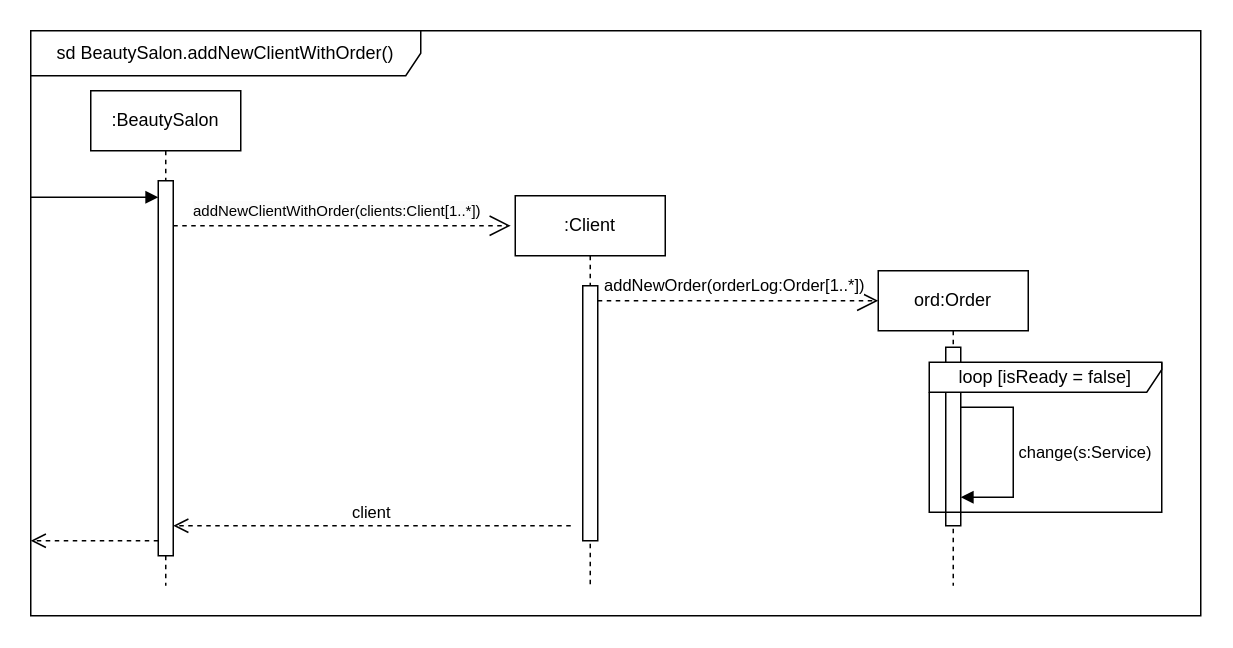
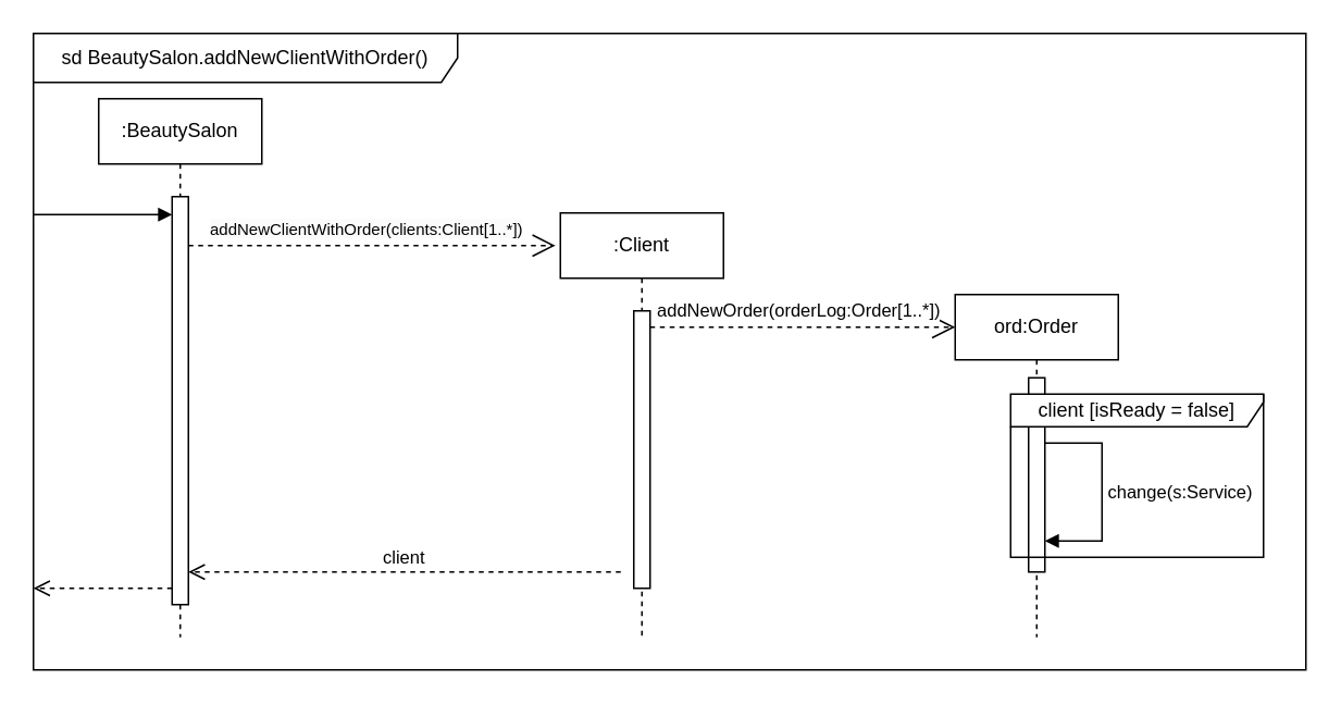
  <mxCell id="0" />
  <mxCell id="1" parent="0" />
  <mxCell id="2" value="sd BeautySalon.&lt;span style=&quot;border-color: var(--border-color); text-align: left;&quot;&gt;addNewClientWithOrder&lt;/span&gt;()" style="shape=umlFrame;whiteSpace=wrap;html=1;pointerEvents=0;width=260;height=30;" parent="1" vertex="1"><mxGeometry x="20" y="20" width="780" height="390" as="geometry" /></mxCell>
  <mxCell id="3" value=":BeautySalon" style="shape=umlLifeline;perimeter=lifelinePerimeter;whiteSpace=wrap;html=1;container=1;dropTarget=0;collapsible=0;recursiveResize=0;outlineConnect=0;portConstraint=eastwest;newEdgeStyle={&quot;curved&quot;:0,&quot;rounded&quot;:0};" parent="1" vertex="1"><mxGeometry x="60" y="60" width="100" height="330" as="geometry" /></mxCell>
  <mxCell id="4" value="" style="html=1;points=[[0,0,0,0,5],[0,1,0,0,-5],[1,0,0,0,5],[1,1,0,0,-5]];perimeter=orthogonalPerimeter;outlineConnect=0;targetShapes=umlLifeline;portConstraint=eastwest;newEdgeStyle={&quot;curved&quot;:0,&quot;rounded&quot;:0};" parent="3" vertex="1"><mxGeometry x="45" y="60" width="10" height="250" as="geometry" /></mxCell>
  <mxCell id="5" value="ord:Order" style="shape=umlLifeline;perimeter=lifelinePerimeter;whiteSpace=wrap;html=1;container=1;dropTarget=0;collapsible=0;recursiveResize=0;outlineConnect=0;portConstraint=eastwest;newEdgeStyle={&quot;curved&quot;:0,&quot;rounded&quot;:0};" parent="1" vertex="1"><mxGeometry x="585" y="180" width="100" height="210" as="geometry" /></mxCell>
  <mxCell id="6" value="" style="html=1;points=[[0,0,0,0,5],[0,1,0,0,-5],[1,0,0,0,5],[1,1,0,0,-5]];perimeter=orthogonalPerimeter;outlineConnect=0;targetShapes=umlLifeline;portConstraint=eastwest;newEdgeStyle={&quot;curved&quot;:0,&quot;rounded&quot;:0};" parent="5" vertex="1"><mxGeometry x="45" y="51" width="10" height="119" as="geometry" /></mxCell>
  <mxCell id="7" value="change(s:Service)" style="html=1;align=left;spacingLeft=2;endArrow=block;rounded=0;edgeStyle=orthogonalEdgeStyle;curved=0;rounded=0;" parent="5" edge="1"><mxGeometry relative="1" as="geometry"><mxPoint x="55" y="91" as="sourcePoint" /><Array as="points"><mxPoint x="90" y="91" /><mxPoint x="90" y="151" /></Array><mxPoint x="55" y="151" as="targetPoint" /><mxPoint as="offset" /></mxGeometry></mxCell>
  <mxCell id="8" value=":Client" style="shape=umlLifeline;perimeter=lifelinePerimeter;whiteSpace=wrap;html=1;container=1;dropTarget=0;collapsible=0;recursiveResize=0;outlineConnect=0;portConstraint=eastwest;newEdgeStyle={&quot;curved&quot;:0,&quot;rounded&quot;:0};" parent="1" vertex="1"><mxGeometry x="343" y="130" width="100" height="260" as="geometry" /></mxCell>
  <mxCell id="9" value="" style="html=1;points=[[0,0,0,0,5],[0,1,0,0,-5],[1,0,0,0,5],[1,1,0,0,-5]];perimeter=orthogonalPerimeter;outlineConnect=0;targetShapes=umlLifeline;portConstraint=eastwest;newEdgeStyle={&quot;curved&quot;:0,&quot;rounded&quot;:0};" parent="8" vertex="1"><mxGeometry x="45" y="60" width="10" height="170" as="geometry" /></mxCell>
- <mxCell id="10" value="loop [isReady = false]" style="shape=umlFrame;whiteSpace=wrap;html=1;pointerEvents=0;width=160;height=20;" parent="1" vertex="1"><mxGeometry x="619" y="241" width="155" height="100" as="geometry" /></mxCell>
+ <mxCell id="10" value="client [isReady = false]" style="shape=umlFrame;whiteSpace=wrap;html=1;pointerEvents=0;width=160;height=20;" parent="1" vertex="1"><mxGeometry x="619" y="241" width="155" height="100" as="geometry" /></mxCell>
  <mxCell id="11" value="addNewOrder(orderLog:Order[1..*])" style="endArrow=open;endSize=12;dashed=1;html=1;rounded=0;" parent="1" source="9" edge="1"><mxGeometry x="-0.03" y="10" width="160" relative="1" as="geometry"><mxPoint x="487" y="200" as="sourcePoint" /><mxPoint x="585" y="200" as="targetPoint" /><mxPoint as="offset" /></mxGeometry></mxCell>
  <mxCell id="12" value="&lt;span style=&quot;border-color: var(--border-color); text-align: left; background-color: rgb(251, 251, 251);&quot;&gt;&lt;font style=&quot;font-size: 10px;&quot;&gt;addNewClientWithOrder(clients:Client[1..*])&lt;/font&gt;&lt;/span&gt;" style="endArrow=open;endSize=12;dashed=1;html=1;rounded=0;" parent="1" source="4" edge="1"><mxGeometry x="-0.032" y="10" width="160" relative="1" as="geometry"><mxPoint x="274" y="150" as="sourcePoint" /><mxPoint x="340" y="150" as="targetPoint" /><mxPoint as="offset" /></mxGeometry></mxCell>
  <mxCell id="13" value="" style="endArrow=block;endFill=1;html=1;edgeStyle=orthogonalEdgeStyle;align=left;verticalAlign=top;rounded=0;" parent="1" target="4" edge="1"><mxGeometry x="-1" relative="1" as="geometry"><mxPoint x="20" y="131" as="sourcePoint" /><mxPoint x="100" y="130" as="targetPoint" /><Array as="points"><mxPoint x="30" y="131" /><mxPoint x="30" y="131" /></Array></mxGeometry></mxCell>
  <mxCell id="14" value="" style="html=1;verticalAlign=bottom;endArrow=open;dashed=1;endSize=8;curved=0;rounded=0;" parent="1" edge="1"><mxGeometry relative="1" as="geometry"><mxPoint x="105" y="360" as="sourcePoint" /><mxPoint x="20" y="360" as="targetPoint" /><Array as="points"><mxPoint x="60" y="360" /></Array></mxGeometry></mxCell>
  <mxCell id="15" value="client" style="html=1;verticalAlign=bottom;endArrow=open;dashed=1;endSize=8;curved=0;rounded=0;" parent="1" edge="1" target="4"><mxGeometry relative="1" as="geometry"><mxPoint x="380" y="350" as="sourcePoint" /><mxPoint x="190" y="350" as="targetPoint" /></mxGeometry></mxCell>
